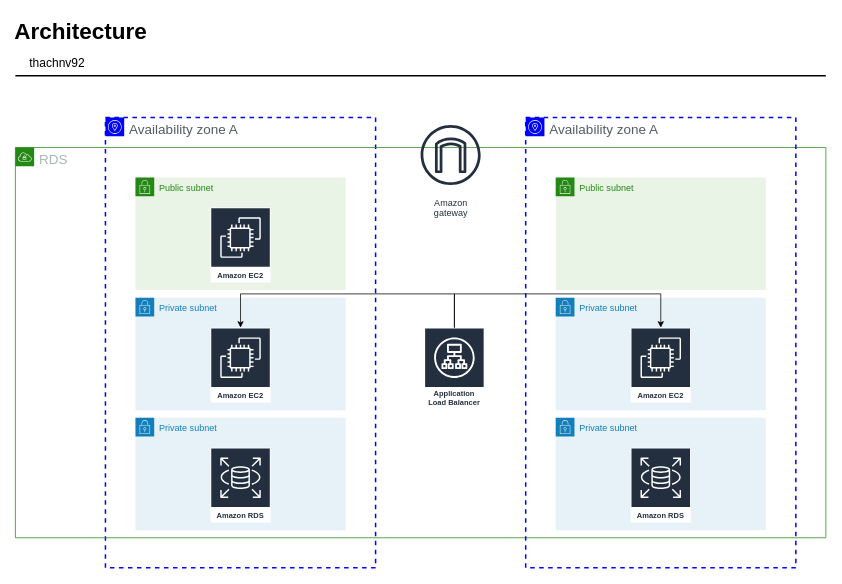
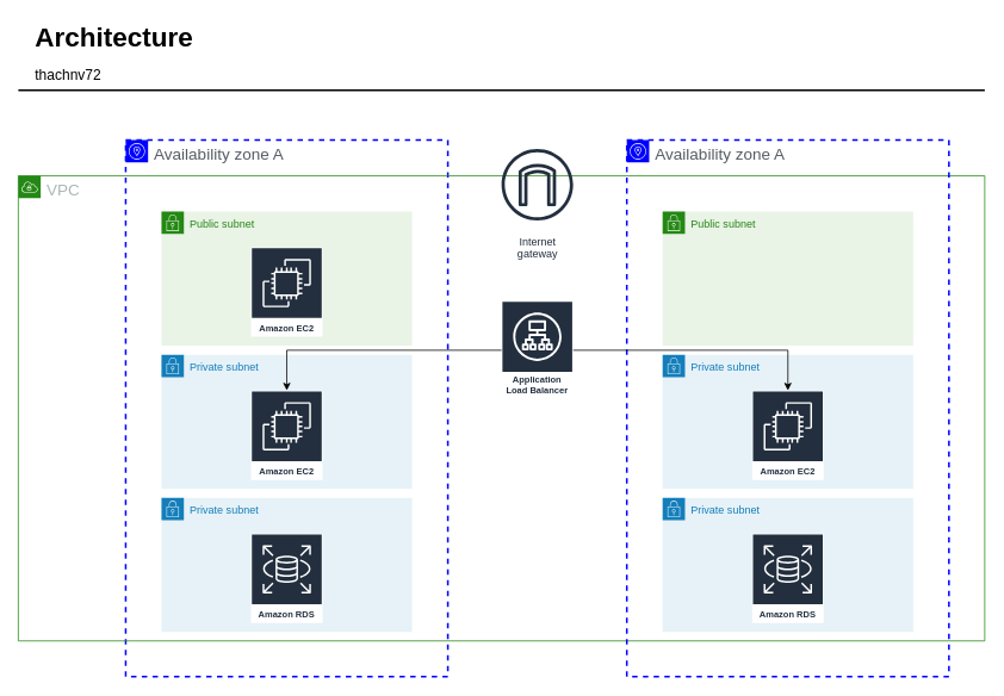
  <mxCell id="0" />
  <mxCell id="1" parent="0" />
- <mxCell id="2" value="Architecture" style="text;html=1;resizable=0;points=[];autosize=1;align=left;verticalAlign=top;spacingTop=-4;fontSize=30;fontStyle=1" parent="1" vertex="1"><mxGeometry x="16.5" y="20.5" width="190" height="40" as="geometry" /></mxCell>
- <mxCell id="3" value="thachnv92" style="text;html=1;resizable=0;points=[];autosize=1;align=left;verticalAlign=top;spacingTop=-4;fontSize=16;" parent="1" vertex="1"><mxGeometry x="36.5" y="70.5" width="90" height="20" as="geometry" /></mxCell>
+ <mxCell id="2" value="Architecture" style="text;html=1;resizable=0;points=[];autosize=1;align=left;verticalAlign=top;spacingTop=-4;fontSize=30;fontStyle=1" parent="1" vertex="1"><mxGeometry x="36.5" y="20.5" width="190" height="40" as="geometry" /></mxCell>
+ <mxCell id="3" value="thachnv72" style="text;html=1;resizable=0;points=[];autosize=1;align=left;verticalAlign=top;spacingTop=-4;fontSize=16;" parent="1" vertex="1"><mxGeometry x="36.5" y="70.5" width="90" height="20" as="geometry" /></mxCell>
  <mxCell id="4" value="" style="line;strokeWidth=2;html=1;fontSize=14;" parent="1" vertex="1"><mxGeometry x="20" y="95.5" width="1080" height="10" as="geometry" /></mxCell>
  <mxCell id="5" value="&lt;font style=&quot;font-size: 18px&quot;&gt;Availability zone A&lt;/font&gt;" style="sketch=0;outlineConnect=0;gradientColor=none;html=1;whiteSpace=wrap;fontSize=12;fontStyle=0;shape=mxgraph.aws4.group;grIcon=mxgraph.aws4.group_availability_zone;strokeColor=#0000FF;fillColor=none;verticalAlign=top;align=left;spacingLeft=30;fontColor=#545B64;dashed=1;strokeWidth=2;" vertex="1" parent="1"><mxGeometry x="140" y="156" width="360" height="600" as="geometry" /></mxCell>
- <mxCell id="6" value="&lt;font style=&quot;font-size: 18px&quot;&gt;RDS&lt;/font&gt;" style="points=[[0,0],[0.25,0],[0.5,0],[0.75,0],[1,0],[1,0.25],[1,0.5],[1,0.75],[1,1],[0.75,1],[0.5,1],[0.25,1],[0,1],[0,0.75],[0,0.5],[0,0.25]];outlineConnect=0;gradientColor=none;html=1;whiteSpace=wrap;fontSize=12;fontStyle=0;container=1;pointerEvents=0;collapsible=0;recursiveResize=0;shape=mxgraph.aws4.group;grIcon=mxgraph.aws4.group_vpc;strokeColor=#248814;fillColor=none;verticalAlign=top;align=left;spacingLeft=30;fontColor=#AAB7B8;dashed=0;" vertex="1" parent="1"><mxGeometry x="20" y="196" width="1080" height="520" as="geometry" /></mxCell>
+ <mxCell id="6" value="&lt;font style=&quot;font-size: 18px&quot;&gt;VPC&lt;/font&gt;" style="points=[[0,0],[0.25,0],[0.5,0],[0.75,0],[1,0],[1,0.25],[1,0.5],[1,0.75],[1,1],[0.75,1],[0.5,1],[0.25,1],[0,1],[0,0.75],[0,0.5],[0,0.25]];outlineConnect=0;gradientColor=none;html=1;whiteSpace=wrap;fontSize=12;fontStyle=0;container=1;pointerEvents=0;collapsible=0;recursiveResize=0;shape=mxgraph.aws4.group;grIcon=mxgraph.aws4.group_vpc;strokeColor=#248814;fillColor=none;verticalAlign=top;align=left;spacingLeft=30;fontColor=#AAB7B8;dashed=0;" vertex="1" parent="1"><mxGeometry x="20" y="196" width="1080" height="520" as="geometry" /></mxCell>
  <mxCell id="7" value="Public subnet" style="points=[[0,0],[0.25,0],[0.5,0],[0.75,0],[1,0],[1,0.25],[1,0.5],[1,0.75],[1,1],[0.75,1],[0.5,1],[0.25,1],[0,1],[0,0.75],[0,0.5],[0,0.25]];outlineConnect=0;gradientColor=none;html=1;whiteSpace=wrap;fontSize=12;fontStyle=0;container=1;pointerEvents=0;collapsible=0;recursiveResize=0;shape=mxgraph.aws4.group;grIcon=mxgraph.aws4.group_security_group;grStroke=0;strokeColor=#248814;fillColor=#E9F3E6;verticalAlign=top;align=left;spacingLeft=30;fontColor=#248814;dashed=0;strokeWidth=10;shadow=0;sketch=0;backgroundOutline=0;" vertex="1" parent="6"><mxGeometry x="160" y="40" width="280" height="150" as="geometry" /></mxCell>
  <mxCell id="8" value="Private subnet" style="points=[[0,0],[0.25,0],[0.5,0],[0.75,0],[1,0],[1,0.25],[1,0.5],[1,0.75],[1,1],[0.75,1],[0.5,1],[0.25,1],[0,1],[0,0.75],[0,0.5],[0,0.25]];outlineConnect=0;gradientColor=none;html=1;whiteSpace=wrap;fontSize=12;fontStyle=0;container=1;pointerEvents=0;collapsible=0;recursiveResize=0;shape=mxgraph.aws4.group;grIcon=mxgraph.aws4.group_security_group;grStroke=0;strokeColor=#147EBA;fillColor=#E6F2F8;verticalAlign=top;align=left;spacingLeft=30;fontColor=#147EBA;dashed=0;strokeWidth=10;shadow=0;sketch=0;backgroundOutline=0;" vertex="1" parent="6"><mxGeometry x="160" y="200" width="280" height="150" as="geometry" /></mxCell>
  <mxCell id="9" value="Private subnet" style="points=[[0,0],[0.25,0],[0.5,0],[0.75,0],[1,0],[1,0.25],[1,0.5],[1,0.75],[1,1],[0.75,1],[0.5,1],[0.25,1],[0,1],[0,0.75],[0,0.5],[0,0.25]];outlineConnect=0;gradientColor=none;html=1;whiteSpace=wrap;fontSize=12;fontStyle=0;container=1;pointerEvents=0;collapsible=0;recursiveResize=0;shape=mxgraph.aws4.group;grIcon=mxgraph.aws4.group_security_group;grStroke=0;strokeColor=#147EBA;fillColor=#E6F2F8;verticalAlign=top;align=left;spacingLeft=30;fontColor=#147EBA;dashed=0;strokeWidth=10;shadow=0;sketch=0;backgroundOutline=0;" vertex="1" parent="6"><mxGeometry x="160" y="360" width="280" height="150" as="geometry" /></mxCell>
  <mxCell id="10" value="Amazon RDS" style="sketch=0;outlineConnect=0;fontColor=#232F3E;gradientColor=none;strokeColor=#ffffff;fillColor=#232F3E;dashed=0;verticalLabelPosition=middle;verticalAlign=bottom;align=center;html=1;whiteSpace=wrap;fontSize=10;fontStyle=1;spacing=3;shape=mxgraph.aws4.productIcon;prIcon=mxgraph.aws4.rds;shadow=0;" vertex="1" parent="9"><mxGeometry x="100" y="40" width="80" height="100" as="geometry" /></mxCell>
  <mxCell id="11" value="Public subnet" style="points=[[0,0],[0.25,0],[0.5,0],[0.75,0],[1,0],[1,0.25],[1,0.5],[1,0.75],[1,1],[0.75,1],[0.5,1],[0.25,1],[0,1],[0,0.75],[0,0.5],[0,0.25]];outlineConnect=0;gradientColor=none;html=1;whiteSpace=wrap;fontSize=12;fontStyle=0;container=1;pointerEvents=0;collapsible=0;recursiveResize=0;shape=mxgraph.aws4.group;grIcon=mxgraph.aws4.group_security_group;grStroke=0;strokeColor=#248814;fillColor=#E9F3E6;verticalAlign=top;align=left;spacingLeft=30;fontColor=#248814;dashed=0;strokeWidth=10;shadow=0;sketch=0;backgroundOutline=0;" vertex="1" parent="6"><mxGeometry x="720" y="40" width="280" height="150" as="geometry" /></mxCell>
  <mxCell id="12" value="Private subnet" style="points=[[0,0],[0.25,0],[0.5,0],[0.75,0],[1,0],[1,0.25],[1,0.5],[1,0.75],[1,1],[0.75,1],[0.5,1],[0.25,1],[0,1],[0,0.75],[0,0.5],[0,0.25]];outlineConnect=0;gradientColor=none;html=1;whiteSpace=wrap;fontSize=12;fontStyle=0;container=1;pointerEvents=0;collapsible=0;recursiveResize=0;shape=mxgraph.aws4.group;grIcon=mxgraph.aws4.group_security_group;grStroke=0;strokeColor=#147EBA;fillColor=#E6F2F8;verticalAlign=top;align=left;spacingLeft=30;fontColor=#147EBA;dashed=0;strokeWidth=10;shadow=0;sketch=0;backgroundOutline=0;" vertex="1" parent="6"><mxGeometry x="720" y="200" width="280" height="150" as="geometry" /></mxCell>
  <mxCell id="13" value="Private subnet" style="points=[[0,0],[0.25,0],[0.5,0],[0.75,0],[1,0],[1,0.25],[1,0.5],[1,0.75],[1,1],[0.75,1],[0.5,1],[0.25,1],[0,1],[0,0.75],[0,0.5],[0,0.25]];outlineConnect=0;gradientColor=none;html=1;whiteSpace=wrap;fontSize=12;fontStyle=0;container=1;pointerEvents=0;collapsible=0;recursiveResize=0;shape=mxgraph.aws4.group;grIcon=mxgraph.aws4.group_security_group;grStroke=0;strokeColor=#147EBA;fillColor=#E6F2F8;verticalAlign=top;align=left;spacingLeft=30;fontColor=#147EBA;dashed=0;strokeWidth=10;shadow=0;sketch=0;backgroundOutline=0;" vertex="1" parent="6"><mxGeometry x="720" y="360" width="280" height="150" as="geometry" /></mxCell>
  <mxCell id="14" value="Amazon RDS" style="sketch=0;outlineConnect=0;fontColor=#232F3E;gradientColor=none;strokeColor=#ffffff;fillColor=#232F3E;dashed=0;verticalLabelPosition=middle;verticalAlign=bottom;align=center;html=1;whiteSpace=wrap;fontSize=10;fontStyle=1;spacing=3;shape=mxgraph.aws4.productIcon;prIcon=mxgraph.aws4.rds;shadow=0;" vertex="1" parent="13"><mxGeometry x="100" y="40" width="80" height="100" as="geometry" /></mxCell>
- <mxCell id="15" value="Application Load Balancer" style="sketch=0;outlineConnect=0;fontColor=#232F3E;gradientColor=none;strokeColor=#ffffff;fillColor=#232F3E;dashed=0;verticalLabelPosition=middle;verticalAlign=bottom;align=center;html=1;whiteSpace=wrap;fontSize=10;fontStyle=1;spacing=3;shape=mxgraph.aws4.productIcon;prIcon=mxgraph.aws4.application_load_balancer;shadow=0;" vertex="1" parent="6"><mxGeometry x="545" y="240" width="80" height="110" as="geometry" /></mxCell>
+ <mxCell id="15" value="Application Load Balancer" style="sketch=0;outlineConnect=0;fontColor=#232F3E;gradientColor=none;strokeColor=#ffffff;fillColor=#232F3E;dashed=0;verticalLabelPosition=middle;verticalAlign=bottom;align=center;html=1;whiteSpace=wrap;fontSize=10;fontStyle=1;spacing=3;shape=mxgraph.aws4.productIcon;prIcon=mxgraph.aws4.application_load_balancer;shadow=0;" vertex="1" parent="6"><mxGeometry x="540" y="140" width="80" height="110" as="geometry" /></mxCell>
  <mxCell id="16" value="Amazon EC2" style="sketch=0;outlineConnect=0;fontColor=#232F3E;gradientColor=none;strokeColor=#ffffff;fillColor=#232F3E;dashed=0;verticalLabelPosition=middle;verticalAlign=bottom;align=center;html=1;whiteSpace=wrap;fontSize=10;fontStyle=1;spacing=3;shape=mxgraph.aws4.productIcon;prIcon=mxgraph.aws4.ec2;shadow=0;" vertex="1" parent="1"><mxGeometry x="280" y="436" width="80" height="100" as="geometry" /></mxCell>
- <mxCell id="17" value="Amazon&#10;gateway" style="sketch=0;outlineConnect=0;fontColor=#232F3E;gradientColor=none;strokeColor=#232F3E;fillColor=none;dashed=0;verticalLabelPosition=bottom;verticalAlign=top;align=center;html=1;fontSize=12;fontStyle=0;aspect=fixed;shape=mxgraph.aws4.resourceIcon;resIcon=mxgraph.aws4.internet_gateway;shadow=0;" vertex="1" parent="1"><mxGeometry x="550" y="156" width="100" height="100" as="geometry" /></mxCell>
+ <mxCell id="17" value="Internet&#10;gateway" style="sketch=0;outlineConnect=0;fontColor=#232F3E;gradientColor=none;strokeColor=#232F3E;fillColor=none;dashed=0;verticalLabelPosition=bottom;verticalAlign=top;align=center;html=1;fontSize=12;fontStyle=0;aspect=fixed;shape=mxgraph.aws4.resourceIcon;resIcon=mxgraph.aws4.internet_gateway;shadow=0;" vertex="1" parent="1"><mxGeometry x="550" y="156" width="100" height="100" as="geometry" /></mxCell>
  <mxCell id="18" value="&lt;font style=&quot;font-size: 18px&quot;&gt;Availability zone A&lt;/font&gt;" style="sketch=0;outlineConnect=0;gradientColor=none;html=1;whiteSpace=wrap;fontSize=12;fontStyle=0;shape=mxgraph.aws4.group;grIcon=mxgraph.aws4.group_availability_zone;strokeColor=#0000FF;fillColor=none;verticalAlign=top;align=left;spacingLeft=30;fontColor=#545B64;dashed=1;strokeWidth=2;" vertex="1" parent="1"><mxGeometry x="700" y="156" width="360" height="600" as="geometry" /></mxCell>
  <mxCell id="19" value="Amazon EC2" style="sketch=0;outlineConnect=0;fontColor=#232F3E;gradientColor=none;strokeColor=#ffffff;fillColor=#232F3E;dashed=0;verticalLabelPosition=middle;verticalAlign=bottom;align=center;html=1;whiteSpace=wrap;fontSize=10;fontStyle=1;spacing=3;shape=mxgraph.aws4.productIcon;prIcon=mxgraph.aws4.ec2;shadow=0;" vertex="1" parent="1"><mxGeometry x="840" y="436" width="80" height="100" as="geometry" /></mxCell>
  <mxCell id="20" value="Amazon EC2" style="sketch=0;outlineConnect=0;fontColor=#232F3E;gradientColor=none;strokeColor=#ffffff;fillColor=#232F3E;dashed=0;verticalLabelPosition=middle;verticalAlign=bottom;align=center;html=1;whiteSpace=wrap;fontSize=10;fontStyle=1;spacing=3;shape=mxgraph.aws4.productIcon;prIcon=mxgraph.aws4.ec2;shadow=0;" vertex="1" parent="1"><mxGeometry x="280" y="276" width="80" height="100" as="geometry" /></mxCell>
  <mxCell id="21" value="" style="edgeStyle=elbowEdgeStyle;elbow=vertical;endArrow=classic;html=1;rounded=0;fontSize=18;" edge="1" parent="1" source="15" target="16"><mxGeometry width="50" height="50" relative="1" as="geometry"><mxPoint x="540" y="476" as="sourcePoint" /><mxPoint x="590" y="426" as="targetPoint" /><Array as="points"><mxPoint x="530" y="391" /><mxPoint x="470" y="366" /></Array></mxGeometry></mxCell>
  <mxCell id="22" value="" style="edgeStyle=elbowEdgeStyle;elbow=vertical;endArrow=classic;html=1;rounded=0;fontSize=18;" edge="1" parent="1" source="15" target="19"><mxGeometry width="50" height="50" relative="1" as="geometry"><mxPoint x="650" y="395" as="sourcePoint" /><mxPoint x="700" y="345" as="targetPoint" /><Array as="points"><mxPoint x="880" y="391" /></Array></mxGeometry></mxCell>
